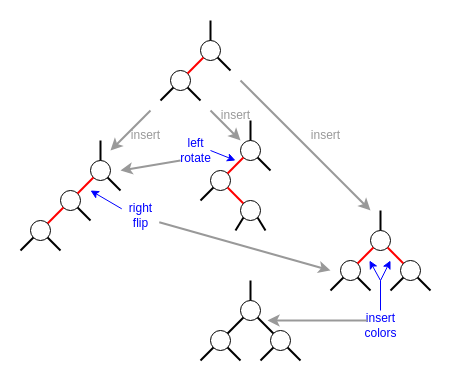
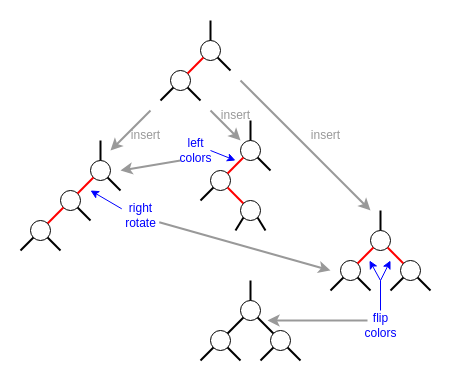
  <mxCell id="0" />
  <mxCell id="1" parent="0" />
  <mxCell id="2" value="&lt;div style=&quot;&quot;&gt;&lt;br&gt;&lt;/div&gt;" style="ellipse;whiteSpace=wrap;html=1;aspect=fixed;align=center;" vertex="1" parent="1"><mxGeometry x="200" y="40" width="20" height="20" as="geometry" /></mxCell>
  <mxCell id="3" value="" style="endArrow=none;html=1;rounded=0;strokeWidth=2;" edge="1" parent="1"><mxGeometry width="50" height="50" relative="1" as="geometry"><mxPoint x="210" y="40" as="sourcePoint" /><mxPoint x="210" y="20" as="targetPoint" /></mxGeometry></mxCell>
  <mxCell id="4" value="&lt;div style=&quot;&quot;&gt;&lt;br&gt;&lt;/div&gt;" style="ellipse;whiteSpace=wrap;html=1;aspect=fixed;align=center;" vertex="1" parent="1"><mxGeometry x="170" y="70" width="20" height="20" as="geometry" /></mxCell>
  <mxCell id="5" value="" style="endArrow=none;html=1;rounded=0;strokeWidth=2;exitX=0;exitY=1;exitDx=0;exitDy=0;strokeColor=#FF0000;" edge="1" parent="1" source="2" target="4"><mxGeometry width="50" height="50" relative="1" as="geometry"><mxPoint x="220" y="50" as="sourcePoint" /><mxPoint x="220" y="30" as="targetPoint" /></mxGeometry></mxCell>
  <mxCell id="6" value="" style="endArrow=none;html=1;rounded=0;strokeWidth=2;entryX=1;entryY=1;entryDx=0;entryDy=0;" edge="1" parent="1" target="2"><mxGeometry width="50" height="50" relative="1" as="geometry"><mxPoint x="230" y="70" as="sourcePoint" /><mxPoint x="220" y="30" as="targetPoint" /></mxGeometry></mxCell>
  <mxCell id="7" value="" style="endArrow=none;html=1;rounded=0;strokeWidth=2;entryX=0;entryY=1;entryDx=0;entryDy=0;" edge="1" parent="1" target="4"><mxGeometry width="50" height="50" relative="1" as="geometry"><mxPoint x="160" y="100" as="sourcePoint" /><mxPoint x="227" y="67" as="targetPoint" /></mxGeometry></mxCell>
  <mxCell id="8" value="" style="endArrow=none;html=1;rounded=0;strokeWidth=2;entryX=1;entryY=1;entryDx=0;entryDy=0;" edge="1" parent="1" target="4"><mxGeometry width="50" height="50" relative="1" as="geometry"><mxPoint x="200" y="100" as="sourcePoint" /><mxPoint x="183" y="97" as="targetPoint" /></mxGeometry></mxCell>
  <mxCell id="9" value="" style="endArrow=classic;html=1;rounded=0;strokeWidth=2;strokeColor=#999999;" edge="1" parent="1"><mxGeometry width="50" height="50" relative="1" as="geometry"><mxPoint x="150" y="110" as="sourcePoint" /><mxPoint x="110" y="150" as="targetPoint" /><Array as="points" /></mxGeometry></mxCell>
  <mxCell id="10" value="" style="group" vertex="1" connectable="0" parent="1"><mxGeometry x="20" y="140" width="100" height="110" as="geometry" /></mxCell>
  <mxCell id="11" value="&lt;div style=&quot;&quot;&gt;&lt;br&gt;&lt;/div&gt;" style="ellipse;whiteSpace=wrap;html=1;aspect=fixed;align=center;" vertex="1" parent="10"><mxGeometry x="70" y="20" width="20" height="20" as="geometry" /></mxCell>
  <mxCell id="12" value="" style="endArrow=none;html=1;rounded=0;strokeWidth=2;" edge="1" parent="10"><mxGeometry width="50" height="50" relative="1" as="geometry"><mxPoint x="80" y="20" as="sourcePoint" /><mxPoint x="80" as="targetPoint" /></mxGeometry></mxCell>
  <mxCell id="13" value="&lt;div style=&quot;&quot;&gt;&lt;br&gt;&lt;/div&gt;" style="ellipse;whiteSpace=wrap;html=1;aspect=fixed;align=center;" vertex="1" parent="10"><mxGeometry x="40" y="50" width="20" height="20" as="geometry" /></mxCell>
  <mxCell id="14" value="" style="endArrow=none;html=1;rounded=0;strokeWidth=2;exitX=0;exitY=1;exitDx=0;exitDy=0;strokeColor=#FF0000;" edge="1" parent="10" source="11" target="13"><mxGeometry width="50" height="50" relative="1" as="geometry"><mxPoint x="90" y="30" as="sourcePoint" /><mxPoint x="90" y="10" as="targetPoint" /></mxGeometry></mxCell>
  <mxCell id="15" value="" style="endArrow=none;html=1;rounded=0;strokeWidth=2;entryX=1;entryY=1;entryDx=0;entryDy=0;" edge="1" parent="10" target="11"><mxGeometry width="50" height="50" relative="1" as="geometry"><mxPoint x="100" y="50" as="sourcePoint" /><mxPoint x="90" y="10" as="targetPoint" /></mxGeometry></mxCell>
  <mxCell id="16" value="" style="endArrow=none;html=1;rounded=0;strokeWidth=2;entryX=0;entryY=1;entryDx=0;entryDy=0;exitX=1;exitY=0;exitDx=0;exitDy=0;strokeColor=#FF0000;" edge="1" parent="10" target="13" source="18"><mxGeometry width="50" height="50" relative="1" as="geometry"><mxPoint x="30" y="80" as="sourcePoint" /><mxPoint x="97" y="47" as="targetPoint" /></mxGeometry></mxCell>
  <mxCell id="17" value="" style="endArrow=none;html=1;rounded=0;strokeWidth=2;entryX=1;entryY=1;entryDx=0;entryDy=0;" edge="1" parent="10" target="13"><mxGeometry width="50" height="50" relative="1" as="geometry"><mxPoint x="70" y="80" as="sourcePoint" /><mxPoint x="53" y="77" as="targetPoint" /></mxGeometry></mxCell>
  <mxCell id="18" value="&lt;div style=&quot;&quot;&gt;&lt;br&gt;&lt;/div&gt;" style="ellipse;whiteSpace=wrap;html=1;aspect=fixed;align=center;" vertex="1" parent="10"><mxGeometry x="10" y="80" width="20" height="20" as="geometry" /></mxCell>
  <mxCell id="19" value="" style="endArrow=none;html=1;rounded=0;strokeWidth=2;entryX=1;entryY=1;entryDx=0;entryDy=0;" edge="1" parent="10" target="18"><mxGeometry width="50" height="50" relative="1" as="geometry"><mxPoint x="40" y="110" as="sourcePoint" /><mxPoint x="67" y="77" as="targetPoint" /></mxGeometry></mxCell>
  <mxCell id="20" value="" style="endArrow=none;html=1;rounded=0;strokeWidth=2;entryX=0;entryY=1;entryDx=0;entryDy=0;" edge="1" parent="10" target="18"><mxGeometry width="50" height="50" relative="1" as="geometry"><mxPoint y="110" as="sourcePoint" /><mxPoint x="37" y="107" as="targetPoint" /></mxGeometry></mxCell>
  <mxCell id="21" value="" style="endArrow=classic;html=1;rounded=0;strokeWidth=2;strokeColor=#999999;exitX=0.875;exitY=0.667;exitDx=0;exitDy=0;exitPerimeter=0;" edge="1" parent="10" source="53"><mxGeometry width="50" height="50" relative="1" as="geometry"><mxPoint x="130" y="100" as="sourcePoint" /><mxPoint x="310" y="130" as="targetPoint" /><Array as="points" /></mxGeometry></mxCell>
  <mxCell id="22" value="" style="group" vertex="1" connectable="0" parent="1"><mxGeometry x="200" y="120" width="70" height="110" as="geometry" /></mxCell>
  <mxCell id="23" value="&lt;div style=&quot;&quot;&gt;&lt;br&gt;&lt;/div&gt;" style="ellipse;whiteSpace=wrap;html=1;aspect=fixed;align=center;" vertex="1" parent="22"><mxGeometry x="40" y="20" width="20" height="20" as="geometry" /></mxCell>
  <mxCell id="24" value="" style="endArrow=none;html=1;rounded=0;strokeWidth=2;" edge="1" parent="22"><mxGeometry width="50" height="50" relative="1" as="geometry"><mxPoint x="50" y="20" as="sourcePoint" /><mxPoint x="50" as="targetPoint" /></mxGeometry></mxCell>
  <mxCell id="25" value="&lt;div style=&quot;&quot;&gt;&lt;br&gt;&lt;/div&gt;" style="ellipse;whiteSpace=wrap;html=1;aspect=fixed;align=center;" vertex="1" parent="22"><mxGeometry x="10" y="50" width="20" height="20" as="geometry" /></mxCell>
  <mxCell id="26" value="" style="endArrow=none;html=1;rounded=0;strokeWidth=2;exitX=0;exitY=1;exitDx=0;exitDy=0;strokeColor=#FF0000;" edge="1" parent="22" source="23" target="25"><mxGeometry width="50" height="50" relative="1" as="geometry"><mxPoint x="60" y="30" as="sourcePoint" /><mxPoint x="60" y="10" as="targetPoint" /></mxGeometry></mxCell>
  <mxCell id="27" value="" style="endArrow=none;html=1;rounded=0;strokeWidth=2;entryX=1;entryY=1;entryDx=0;entryDy=0;" edge="1" parent="22" target="23"><mxGeometry width="50" height="50" relative="1" as="geometry"><mxPoint x="70" y="50" as="sourcePoint" /><mxPoint x="60" y="10" as="targetPoint" /></mxGeometry></mxCell>
  <mxCell id="28" value="" style="endArrow=none;html=1;rounded=0;strokeWidth=2;entryX=0;entryY=1;entryDx=0;entryDy=0;" edge="1" parent="22" target="25"><mxGeometry width="50" height="50" relative="1" as="geometry"><mxPoint y="80" as="sourcePoint" /><mxPoint x="67" y="47" as="targetPoint" /></mxGeometry></mxCell>
  <mxCell id="29" value="" style="endArrow=none;html=1;rounded=0;strokeWidth=2;entryX=1;entryY=1;entryDx=0;entryDy=0;exitX=0;exitY=0;exitDx=0;exitDy=0;strokeColor=#FF0000;" edge="1" parent="22" target="25" source="30"><mxGeometry width="50" height="50" relative="1" as="geometry"><mxPoint x="40" y="80" as="sourcePoint" /><mxPoint x="23" y="77" as="targetPoint" /></mxGeometry></mxCell>
  <mxCell id="30" value="&lt;div style=&quot;&quot;&gt;&lt;br&gt;&lt;/div&gt;" style="ellipse;whiteSpace=wrap;html=1;aspect=fixed;align=center;" vertex="1" parent="22"><mxGeometry x="40" y="80" width="20" height="20" as="geometry" /></mxCell>
  <mxCell id="31" value="" style="endArrow=none;html=1;rounded=0;strokeWidth=2;entryX=0;entryY=1;entryDx=0;entryDy=0;" edge="1" parent="22" target="30"><mxGeometry width="50" height="50" relative="1" as="geometry"><mxPoint x="35" y="110" as="sourcePoint" /><mxPoint x="23" y="77" as="targetPoint" /></mxGeometry></mxCell>
  <mxCell id="32" value="" style="endArrow=none;html=1;rounded=0;strokeWidth=2;entryX=1;entryY=1;entryDx=0;entryDy=0;" edge="1" parent="22" target="30"><mxGeometry width="50" height="50" relative="1" as="geometry"><mxPoint x="65" y="110" as="sourcePoint" /><mxPoint x="33" y="87" as="targetPoint" /></mxGeometry></mxCell>
  <mxCell id="33" value="" style="endArrow=classic;html=1;rounded=0;strokeColor=#0000FF;" edge="1" parent="22"><mxGeometry width="50" height="50" relative="1" as="geometry"><mxPoint x="10" y="30" as="sourcePoint" /><mxPoint x="35" y="40" as="targetPoint" /></mxGeometry></mxCell>
  <mxCell id="34" value="&lt;font color=&quot;#999999&quot;&gt;insert&lt;/font&gt;" style="text;html=1;align=center;verticalAlign=middle;resizable=0;points=[];autosize=1;strokeColor=none;fillColor=none;" vertex="1" parent="1"><mxGeometry x="120" y="120" width="50" height="30" as="geometry" /></mxCell>
  <mxCell id="35" value="" style="endArrow=classic;html=1;rounded=0;strokeWidth=2;strokeColor=#999999;" edge="1" parent="1"><mxGeometry width="50" height="50" relative="1" as="geometry"><mxPoint x="210" y="110" as="sourcePoint" /><mxPoint x="240" y="140" as="targetPoint" /><Array as="points" /></mxGeometry></mxCell>
  <mxCell id="36" value="&lt;font color=&quot;#999999&quot;&gt;insert&lt;/font&gt;" style="text;html=1;align=center;verticalAlign=middle;resizable=0;points=[];autosize=1;strokeColor=none;fillColor=none;" vertex="1" parent="1"><mxGeometry x="210" y="100" width="50" height="30" as="geometry" /></mxCell>
  <mxCell id="37" value="" style="endArrow=classic;html=1;rounded=0;strokeWidth=2;strokeColor=#999999;exitX=0.2;exitY=0.75;exitDx=0;exitDy=0;exitPerimeter=0;" edge="1" parent="1" source="55"><mxGeometry width="50" height="50" relative="1" as="geometry"><mxPoint x="200" y="170" as="sourcePoint" /><mxPoint x="120" y="170" as="targetPoint" /><Array as="points" /></mxGeometry></mxCell>
  <mxCell id="38" value="" style="group" vertex="1" connectable="0" parent="1"><mxGeometry x="330" y="210" width="100" height="80" as="geometry" /></mxCell>
  <mxCell id="39" value="&lt;div style=&quot;&quot;&gt;&lt;br&gt;&lt;/div&gt;" style="ellipse;whiteSpace=wrap;html=1;aspect=fixed;align=center;" vertex="1" parent="38"><mxGeometry x="40" y="20" width="20" height="20" as="geometry" /></mxCell>
  <mxCell id="40" value="" style="endArrow=none;html=1;rounded=0;strokeWidth=2;" edge="1" parent="38"><mxGeometry width="50" height="50" relative="1" as="geometry"><mxPoint x="50" y="20" as="sourcePoint" /><mxPoint x="50" as="targetPoint" /></mxGeometry></mxCell>
  <mxCell id="41" value="&lt;div style=&quot;&quot;&gt;&lt;br&gt;&lt;/div&gt;" style="ellipse;whiteSpace=wrap;html=1;aspect=fixed;align=center;" vertex="1" parent="38"><mxGeometry x="10" y="50" width="20" height="20" as="geometry" /></mxCell>
  <mxCell id="42" value="" style="endArrow=none;html=1;rounded=0;strokeWidth=2;exitX=0;exitY=1;exitDx=0;exitDy=0;strokeColor=#FF0000;" edge="1" parent="38" source="39" target="41"><mxGeometry width="50" height="50" relative="1" as="geometry"><mxPoint x="60" y="30" as="sourcePoint" /><mxPoint x="60" y="10" as="targetPoint" /></mxGeometry></mxCell>
  <mxCell id="43" value="" style="endArrow=none;html=1;rounded=0;strokeWidth=2;entryX=1;entryY=1;entryDx=0;entryDy=0;exitX=0;exitY=0;exitDx=0;exitDy=0;strokeColor=#FF0000;" edge="1" parent="38" target="39" source="46"><mxGeometry width="50" height="50" relative="1" as="geometry"><mxPoint x="70" y="50" as="sourcePoint" /><mxPoint x="60" y="10" as="targetPoint" /></mxGeometry></mxCell>
  <mxCell id="44" value="" style="endArrow=none;html=1;rounded=0;strokeWidth=2;entryX=0;entryY=1;entryDx=0;entryDy=0;" edge="1" parent="38" target="41"><mxGeometry width="50" height="50" relative="1" as="geometry"><mxPoint y="80" as="sourcePoint" /><mxPoint x="67" y="47" as="targetPoint" /></mxGeometry></mxCell>
  <mxCell id="45" value="" style="endArrow=none;html=1;rounded=0;strokeWidth=2;entryX=1;entryY=1;entryDx=0;entryDy=0;" edge="1" parent="38" target="41"><mxGeometry width="50" height="50" relative="1" as="geometry"><mxPoint x="40" y="80" as="sourcePoint" /><mxPoint x="23" y="77" as="targetPoint" /></mxGeometry></mxCell>
  <mxCell id="46" value="&lt;div style=&quot;&quot;&gt;&lt;br&gt;&lt;/div&gt;" style="ellipse;whiteSpace=wrap;html=1;aspect=fixed;align=center;" vertex="1" parent="38"><mxGeometry x="70" y="50" width="20" height="20" as="geometry" /></mxCell>
  <mxCell id="47" value="" style="endArrow=none;html=1;rounded=0;strokeWidth=2;entryX=0;entryY=1;entryDx=0;entryDy=0;" edge="1" parent="38" target="46"><mxGeometry width="50" height="50" relative="1" as="geometry"><mxPoint x="60" y="80" as="sourcePoint" /><mxPoint x="127" y="47" as="targetPoint" /></mxGeometry></mxCell>
  <mxCell id="48" value="" style="endArrow=none;html=1;rounded=0;strokeWidth=2;entryX=1;entryY=1;entryDx=0;entryDy=0;" edge="1" parent="38" target="46"><mxGeometry width="50" height="50" relative="1" as="geometry"><mxPoint x="100" y="80" as="sourcePoint" /><mxPoint x="83" y="77" as="targetPoint" /></mxGeometry></mxCell>
  <mxCell id="49" value="" style="endArrow=none;html=1;rounded=0;strokeColor=#0000FF;" edge="1" parent="38"><mxGeometry width="50" height="50" relative="1" as="geometry"><mxPoint x="50" y="100" as="sourcePoint" /><mxPoint x="50" y="70" as="targetPoint" /></mxGeometry></mxCell>
  <mxCell id="50" value="" style="endArrow=classic;html=1;rounded=0;strokeColor=#0000FF;" edge="1" parent="38"><mxGeometry width="50" height="50" relative="1" as="geometry"><mxPoint x="50" y="70" as="sourcePoint" /><mxPoint x="39" y="50" as="targetPoint" /></mxGeometry></mxCell>
  <mxCell id="51" value="" style="endArrow=classic;html=1;rounded=0;strokeWidth=2;strokeColor=#999999;" edge="1" parent="1"><mxGeometry width="50" height="50" relative="1" as="geometry"><mxPoint x="240" y="80" as="sourcePoint" /><mxPoint x="370" y="210" as="targetPoint" /><Array as="points" /></mxGeometry></mxCell>
  <mxCell id="52" value="&lt;font color=&quot;#999999&quot;&gt;insert&lt;/font&gt;" style="text;html=1;align=center;verticalAlign=middle;resizable=0;points=[];autosize=1;strokeColor=none;fillColor=none;" vertex="1" parent="1"><mxGeometry x="300" y="120" width="50" height="30" as="geometry" /></mxCell>
- <mxCell id="53" value="&lt;font color=&quot;#0000ff&quot;&gt;right&lt;br&gt;flip&lt;/font&gt;" style="text;html=1;align=center;verticalAlign=middle;resizable=0;points=[];autosize=1;strokeColor=none;fillColor=none;" vertex="1" parent="1"><mxGeometry x="115" y="195" width="50" height="40" as="geometry" /></mxCell>
+ <mxCell id="53" value="&lt;font color=&quot;#0000ff&quot;&gt;right&lt;br&gt;rotate&lt;/font&gt;" style="text;html=1;align=center;verticalAlign=middle;resizable=0;points=[];autosize=1;strokeColor=none;fillColor=none;" vertex="1" parent="1"><mxGeometry x="115" y="195" width="50" height="40" as="geometry" /></mxCell>
  <mxCell id="54" value="" style="endArrow=classic;html=1;rounded=0;exitX=0.125;exitY=0.333;exitDx=0;exitDy=0;exitPerimeter=0;strokeColor=#0000FF;" edge="1" parent="1" source="53"><mxGeometry width="50" height="50" relative="1" as="geometry"><mxPoint x="90" y="170" as="sourcePoint" /><mxPoint x="90" y="190" as="targetPoint" /></mxGeometry></mxCell>
- <mxCell id="55" value="&lt;font color=&quot;#0000ff&quot;&gt;left&lt;br&gt;rotate&lt;/font&gt;" style="text;html=1;align=center;verticalAlign=middle;resizable=0;points=[];autosize=1;strokeColor=none;fillColor=none;" vertex="1" parent="1"><mxGeometry x="169.999" y="130.003" width="50" height="40" as="geometry" /></mxCell>
+ <mxCell id="55" value="&lt;font color=&quot;#0000ff&quot;&gt;left&lt;br&gt;colors&lt;/font&gt;" style="text;html=1;align=center;verticalAlign=middle;resizable=0;points=[];autosize=1;strokeColor=none;fillColor=none;" vertex="1" parent="1"><mxGeometry x="169.999" y="130.003" width="50" height="40" as="geometry" /></mxCell>
  <mxCell id="56" value="" style="group" vertex="1" connectable="0" parent="1"><mxGeometry x="200" y="280" width="100" height="80" as="geometry" /></mxCell>
  <mxCell id="57" value="&lt;div style=&quot;&quot;&gt;&lt;br&gt;&lt;/div&gt;" style="ellipse;whiteSpace=wrap;html=1;aspect=fixed;align=center;" vertex="1" parent="56"><mxGeometry x="40" y="20" width="20" height="20" as="geometry" /></mxCell>
  <mxCell id="58" value="" style="endArrow=none;html=1;rounded=0;strokeWidth=2;" edge="1" parent="56"><mxGeometry width="50" height="50" relative="1" as="geometry"><mxPoint x="50" y="20" as="sourcePoint" /><mxPoint x="50" as="targetPoint" /></mxGeometry></mxCell>
  <mxCell id="59" value="&lt;div style=&quot;&quot;&gt;&lt;br&gt;&lt;/div&gt;" style="ellipse;whiteSpace=wrap;html=1;aspect=fixed;align=center;" vertex="1" parent="56"><mxGeometry x="10" y="50" width="20" height="20" as="geometry" /></mxCell>
  <mxCell id="60" value="" style="endArrow=none;html=1;rounded=0;strokeWidth=2;exitX=0;exitY=1;exitDx=0;exitDy=0;strokeColor=#000000;" edge="1" parent="56" source="57" target="59"><mxGeometry width="50" height="50" relative="1" as="geometry"><mxPoint x="60" y="30" as="sourcePoint" /><mxPoint x="60" y="10" as="targetPoint" /></mxGeometry></mxCell>
  <mxCell id="61" value="" style="endArrow=none;html=1;rounded=0;strokeWidth=2;entryX=1;entryY=1;entryDx=0;entryDy=0;exitX=0;exitY=0;exitDx=0;exitDy=0;strokeColor=#000000;" edge="1" parent="56" source="64" target="57"><mxGeometry width="50" height="50" relative="1" as="geometry"><mxPoint x="70" y="50" as="sourcePoint" /><mxPoint x="60" y="10" as="targetPoint" /></mxGeometry></mxCell>
  <mxCell id="62" value="" style="endArrow=none;html=1;rounded=0;strokeWidth=2;entryX=0;entryY=1;entryDx=0;entryDy=0;" edge="1" parent="56" target="59"><mxGeometry width="50" height="50" relative="1" as="geometry"><mxPoint y="80" as="sourcePoint" /><mxPoint x="67" y="47" as="targetPoint" /></mxGeometry></mxCell>
  <mxCell id="63" value="" style="endArrow=none;html=1;rounded=0;strokeWidth=2;entryX=1;entryY=1;entryDx=0;entryDy=0;" edge="1" parent="56" target="59"><mxGeometry width="50" height="50" relative="1" as="geometry"><mxPoint x="40" y="80" as="sourcePoint" /><mxPoint x="23" y="77" as="targetPoint" /></mxGeometry></mxCell>
  <mxCell id="64" value="&lt;div style=&quot;&quot;&gt;&lt;br&gt;&lt;/div&gt;" style="ellipse;whiteSpace=wrap;html=1;aspect=fixed;align=center;" vertex="1" parent="56"><mxGeometry x="70" y="50" width="20" height="20" as="geometry" /></mxCell>
  <mxCell id="65" value="" style="endArrow=none;html=1;rounded=0;strokeWidth=2;entryX=0;entryY=1;entryDx=0;entryDy=0;" edge="1" parent="56" target="64"><mxGeometry width="50" height="50" relative="1" as="geometry"><mxPoint x="60" y="80" as="sourcePoint" /><mxPoint x="127" y="47" as="targetPoint" /></mxGeometry></mxCell>
  <mxCell id="66" value="" style="endArrow=none;html=1;rounded=0;strokeWidth=2;entryX=1;entryY=1;entryDx=0;entryDy=0;" edge="1" parent="56" target="64"><mxGeometry width="50" height="50" relative="1" as="geometry"><mxPoint x="100" y="80" as="sourcePoint" /><mxPoint x="83" y="77" as="targetPoint" /></mxGeometry></mxCell>
- <mxCell id="67" value="&lt;font color=&quot;#0000ff&quot;&gt;insert&lt;br&gt;colors&lt;br&gt;&lt;/font&gt;" style="text;html=1;align=center;verticalAlign=middle;resizable=0;points=[];autosize=1;strokeColor=none;fillColor=none;" vertex="1" parent="1"><mxGeometry x="350" y="305" width="60" height="40" as="geometry" /></mxCell>
+ <mxCell id="67" value="&lt;font color=&quot;#0000ff&quot;&gt;flip&lt;br&gt;colors&lt;br&gt;&lt;/font&gt;" style="text;html=1;align=center;verticalAlign=middle;resizable=0;points=[];autosize=1;strokeColor=none;fillColor=none;" vertex="1" parent="1"><mxGeometry x="350" y="305" width="60" height="40" as="geometry" /></mxCell>
  <mxCell id="68" value="" style="endArrow=classic;html=1;rounded=0;strokeColor=#0000FF;" edge="1" parent="1"><mxGeometry width="50" height="50" relative="1" as="geometry"><mxPoint x="380" y="280" as="sourcePoint" /><mxPoint x="390" y="260" as="targetPoint" /></mxGeometry></mxCell>
  <mxCell id="69" value="" style="endArrow=classic;html=1;rounded=0;strokeWidth=2;strokeColor=#999999;" edge="1" parent="1"><mxGeometry width="50" height="50" relative="1" as="geometry"><mxPoint x="367" y="320.004" as="sourcePoint" /><mxPoint x="267" y="320" as="targetPoint" /><Array as="points" /></mxGeometry></mxCell>
